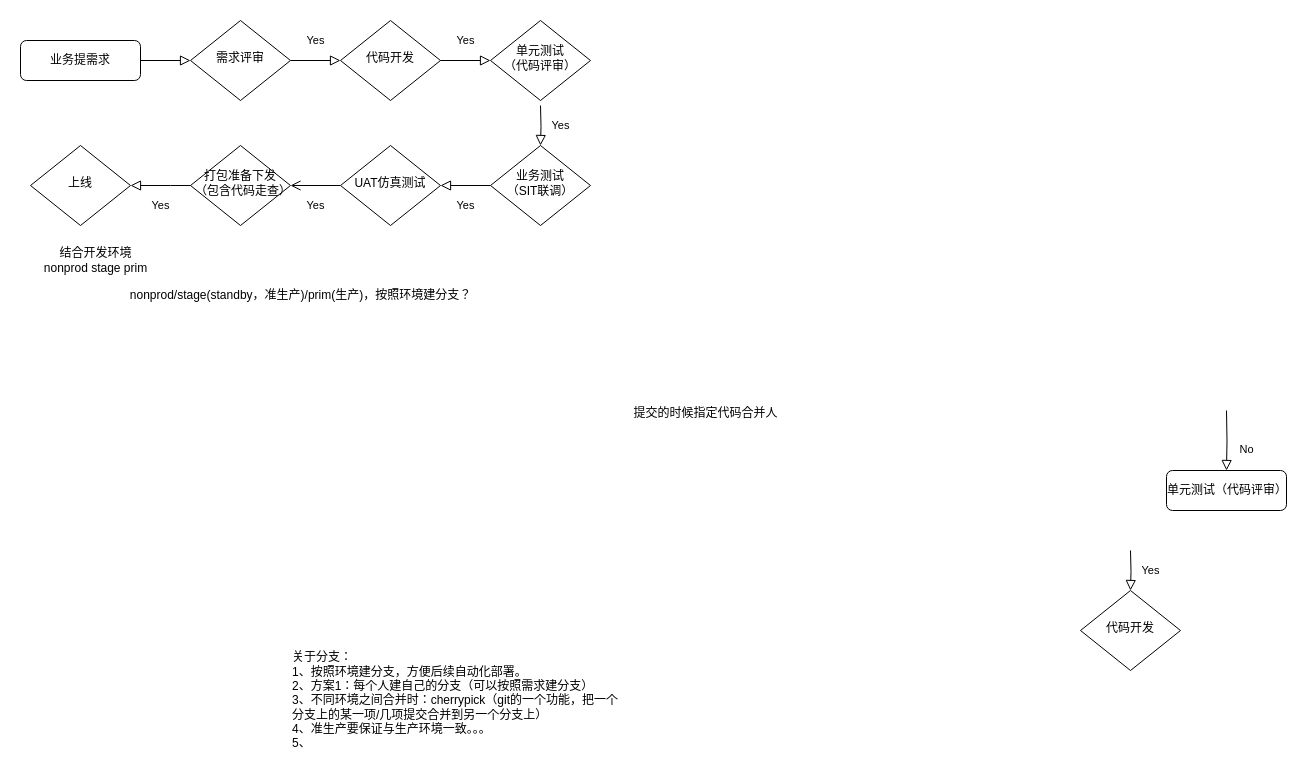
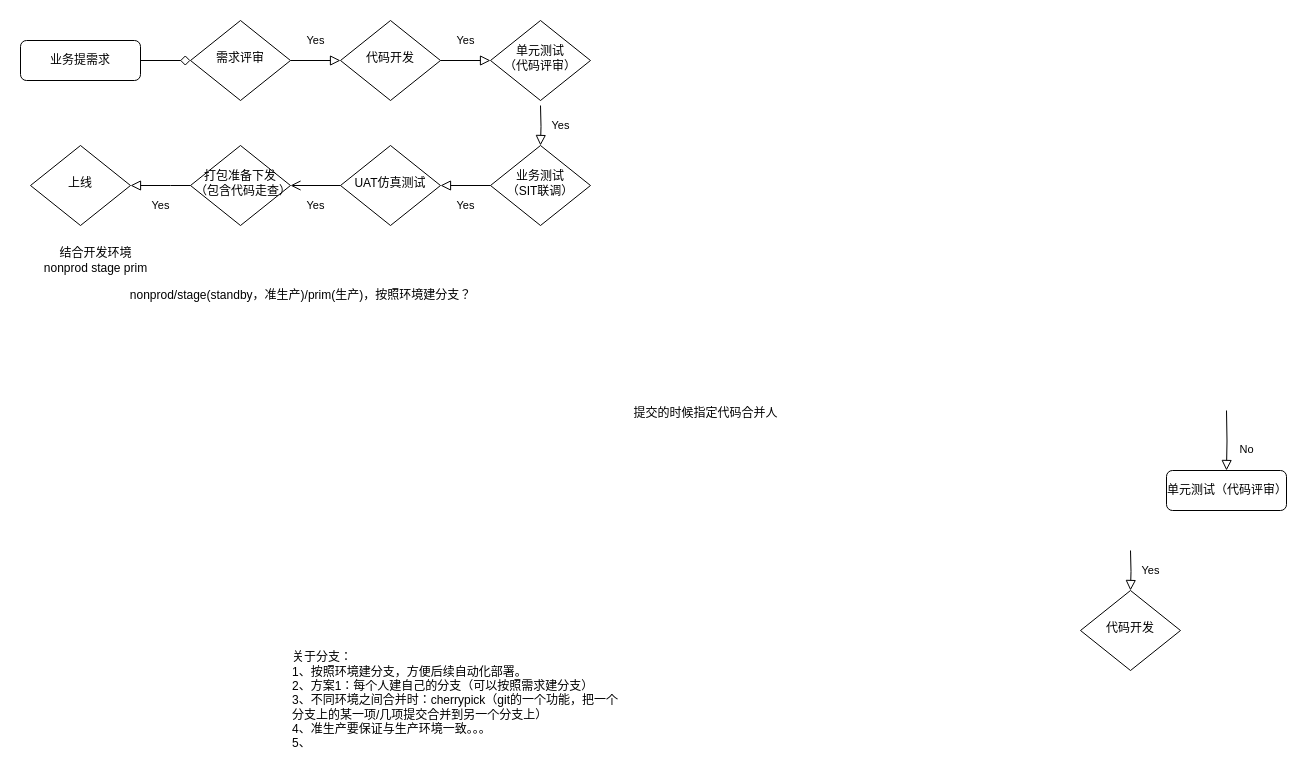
  <mxCell id="0" />
  <mxCell id="1" parent="0" />
- <mxCell id="2" value="" style="rounded=0;html=1;jettySize=auto;orthogonalLoop=1;fontSize=11;endArrow=block;endFill=0;endSize=8;strokeWidth=1;shadow=0;labelBackgroundColor=none;edgeStyle=orthogonalEdgeStyle;" parent="1" source="3" target="5" edge="1"><mxGeometry relative="1" as="geometry" /></mxCell>
+ <mxCell id="2" value="" style="rounded=0;html=1;jettySize=auto;orthogonalLoop=1;fontSize=11;endArrow=diamond;endFill=0;endSize=8;strokeWidth=1;shadow=0;labelBackgroundColor=none;edgeStyle=orthogonalEdgeStyle;" parent="1" source="3" target="5" edge="1"><mxGeometry relative="1" as="geometry" /></mxCell>
  <mxCell id="3" value="业务提需求" style="rounded=1;whiteSpace=wrap;html=1;fontSize=12;glass=0;strokeWidth=1;shadow=0;" parent="1" vertex="1"><mxGeometry x="20" y="40" width="120" height="40" as="geometry" /></mxCell>
  <mxCell id="4" value="Yes" style="rounded=0;html=1;jettySize=auto;orthogonalLoop=1;fontSize=11;endArrow=block;endFill=0;endSize=8;strokeWidth=1;shadow=0;labelBackgroundColor=none;edgeStyle=orthogonalEdgeStyle;" parent="1" source="5" target="7" edge="1"><mxGeometry y="20" relative="1" as="geometry"><mxPoint as="offset" /></mxGeometry></mxCell>
  <mxCell id="5" value="需求评审" style="rhombus;whiteSpace=wrap;html=1;shadow=0;fontFamily=Helvetica;fontSize=12;align=center;strokeWidth=1;spacing=6;spacingTop=-4;" parent="1" vertex="1"><mxGeometry x="190" y="20" width="100" height="80" as="geometry" /></mxCell>
  <mxCell id="6" value="No" style="rounded=0;html=1;jettySize=auto;orthogonalLoop=1;fontSize=11;endArrow=block;endFill=0;endSize=8;strokeWidth=1;shadow=0;labelBackgroundColor=none;edgeStyle=orthogonalEdgeStyle;" parent="1" target="8" edge="1"><mxGeometry x="0.333" y="20" relative="1" as="geometry"><mxPoint as="offset" /><mxPoint x="1226" y="410" as="sourcePoint" /></mxGeometry></mxCell>
  <mxCell id="7" value="代码开发" style="rhombus;whiteSpace=wrap;html=1;shadow=0;fontFamily=Helvetica;fontSize=12;align=center;strokeWidth=1;spacing=6;spacingTop=-4;" parent="1" vertex="1"><mxGeometry x="340" y="20" width="100" height="80" as="geometry" /></mxCell>
  <mxCell id="8" value="单元测试（代码评审）" style="rounded=1;whiteSpace=wrap;html=1;fontSize=12;glass=0;strokeWidth=1;shadow=0;" parent="1" vertex="1"><mxGeometry x="1166" y="470" width="120" height="40" as="geometry" /></mxCell>
  <mxCell id="9" value="Yes" style="rounded=0;html=1;jettySize=auto;orthogonalLoop=1;fontSize=11;endArrow=block;endFill=0;endSize=8;strokeWidth=1;shadow=0;labelBackgroundColor=none;edgeStyle=orthogonalEdgeStyle;exitX=1;exitY=0.5;exitDx=0;exitDy=0;" edge="1" parent="1" target="10" source="7"><mxGeometry y="20" relative="1" as="geometry"><mxPoint as="offset" /><mxPoint x="110" y="250" as="sourcePoint" /></mxGeometry></mxCell>
  <mxCell id="10" value="&amp;nbsp; &amp;nbsp; &amp;nbsp;单元测试&amp;nbsp; &amp;nbsp; &amp;nbsp; （代码评审）" style="rhombus;whiteSpace=wrap;html=1;shadow=0;fontFamily=Helvetica;fontSize=12;align=center;strokeWidth=1;spacing=6;spacingTop=-4;" vertex="1" parent="1"><mxGeometry x="490" y="20" width="100" height="80" as="geometry" /></mxCell>
  <mxCell id="11" value="Yes" style="rounded=0;html=1;jettySize=auto;orthogonalLoop=1;fontSize=11;endArrow=block;endFill=0;endSize=8;strokeWidth=1;shadow=0;labelBackgroundColor=none;edgeStyle=orthogonalEdgeStyle;" edge="1" parent="1" target="12"><mxGeometry y="20" relative="1" as="geometry"><mxPoint as="offset" /><mxPoint x="540" y="105" as="sourcePoint" /></mxGeometry></mxCell>
  <mxCell id="12" value="&amp;nbsp; &amp;nbsp;业务测试&amp;nbsp; &amp;nbsp; （SIT联调）" style="rhombus;whiteSpace=wrap;html=1;shadow=0;fontFamily=Helvetica;fontSize=12;align=center;strokeWidth=1;spacing=6;spacingTop=-4;" vertex="1" parent="1"><mxGeometry x="490" y="145" width="100" height="80" as="geometry" /></mxCell>
  <mxCell id="13" value="Yes" style="rounded=0;html=1;jettySize=auto;orthogonalLoop=1;fontSize=11;endArrow=block;endFill=0;endSize=8;strokeWidth=1;shadow=0;labelBackgroundColor=none;edgeStyle=orthogonalEdgeStyle;" edge="1" parent="1" target="14"><mxGeometry y="20" relative="1" as="geometry"><mxPoint as="offset" /><mxPoint x="1130" y="550" as="sourcePoint" /></mxGeometry></mxCell>
  <mxCell id="14" value="代码开发" style="rhombus;whiteSpace=wrap;html=1;shadow=0;fontFamily=Helvetica;fontSize=12;align=center;strokeWidth=1;spacing=6;spacingTop=-4;" vertex="1" parent="1"><mxGeometry x="1080" y="590" width="100" height="80" as="geometry" /></mxCell>
  <mxCell id="15" value="Yes" style="rounded=0;html=1;jettySize=auto;orthogonalLoop=1;fontSize=11;endArrow=block;endFill=0;endSize=8;strokeWidth=1;shadow=0;labelBackgroundColor=none;edgeStyle=orthogonalEdgeStyle;exitX=0;exitY=0.5;exitDx=0;exitDy=0;" edge="1" parent="1" target="16" source="12"><mxGeometry y="20" relative="1" as="geometry"><mxPoint as="offset" /><mxPoint x="540" y="225" as="sourcePoint" /></mxGeometry></mxCell>
  <mxCell id="16" value="UAT仿真测试" style="rhombus;whiteSpace=wrap;html=1;shadow=0;fontFamily=Helvetica;fontSize=12;align=center;strokeWidth=1;spacing=6;spacingTop=-4;" vertex="1" parent="1"><mxGeometry x="340" y="145" width="100" height="80" as="geometry" /></mxCell>
  <mxCell id="17" value="Yes" style="rounded=0;html=1;jettySize=auto;orthogonalLoop=1;fontSize=11;endArrow=open;endFill=0;endSize=8;strokeWidth=1;shadow=0;labelBackgroundColor=none;edgeStyle=orthogonalEdgeStyle;exitX=0;exitY=0.5;exitDx=0;exitDy=0;" edge="1" parent="1" target="18" source="16"><mxGeometry y="20" relative="1" as="geometry"><mxPoint as="offset" /><mxPoint x="540" y="345" as="sourcePoint" /></mxGeometry></mxCell>
  <mxCell id="18" value="打包准备下发（包含代码走查）" style="rhombus;whiteSpace=wrap;html=1;shadow=0;fontFamily=Helvetica;fontSize=12;align=center;strokeWidth=1;spacing=6;spacingTop=-4;" vertex="1" parent="1"><mxGeometry x="190" y="145" width="100" height="80" as="geometry" /></mxCell>
  <mxCell id="19" value="结合开发环境&lt;br&gt;nonprod stage prim" style="text;html=1;align=center;verticalAlign=middle;resizable=0;points=[];autosize=1;strokeColor=none;fillColor=none;" vertex="1" parent="1"><mxGeometry x="30" y="240" width="130" height="40" as="geometry" /></mxCell>
  <mxCell id="20" value="&lt;font color=&quot;#ff3333&quot;&gt;&lt;br&gt;&lt;/font&gt;" style="text;html=1;align=left;verticalAlign=middle;resizable=0;points=[];autosize=1;strokeColor=none;fillColor=none;" vertex="1" parent="1"><mxGeometry x="100" y="333" width="20" height="30" as="geometry" /></mxCell>
  <mxCell id="21" value="nonprod/stage(standby，准生产)/prim(生产)，按照环境建分支？" style="text;html=1;align=center;verticalAlign=middle;resizable=0;points=[];autosize=1;strokeColor=none;fillColor=none;" vertex="1" parent="1"><mxGeometry x="120" y="280" width="360" height="30" as="geometry" /></mxCell>
  <mxCell id="22" value="关于分支：&lt;br&gt;1、按照环境建分支，方便后续自动化部署。&lt;br&gt;2、方案1：每个人建自己的分支（可以按照需求建分支）&lt;br&gt;3、不同环境之间合并时：cherrypick（git的一个功能，把一个分支上的某一项/几项提交合并到另一个分支上）&lt;br&gt;4、准生产要保证与生产环境一致。。。&lt;br&gt;5、" style="text;html=1;strokeColor=none;fillColor=none;align=left;verticalAlign=middle;whiteSpace=wrap;rounded=0;" vertex="1" parent="1"><mxGeometry x="290" y="650" width="340" height="100" as="geometry" /></mxCell>
  <mxCell id="23" value="提交的时候指定代码合并人" style="text;html=1;align=center;verticalAlign=middle;resizable=0;points=[];autosize=1;strokeColor=none;fillColor=none;" vertex="1" parent="1"><mxGeometry x="620" y="398" width="170" height="30" as="geometry" /></mxCell>
  <mxCell id="24" value="上线" style="rhombus;whiteSpace=wrap;html=1;shadow=0;fontFamily=Helvetica;fontSize=12;align=center;strokeWidth=1;spacing=6;spacingTop=-4;" vertex="1" parent="1"><mxGeometry x="30" y="145" width="100" height="80" as="geometry" /></mxCell>
  <mxCell id="25" value="Yes" style="rounded=0;html=1;jettySize=auto;orthogonalLoop=1;fontSize=11;endArrow=block;endFill=0;endSize=8;strokeWidth=1;shadow=0;labelBackgroundColor=none;edgeStyle=orthogonalEdgeStyle;exitX=0;exitY=0.5;exitDx=0;exitDy=0;entryX=1;entryY=0.5;entryDx=0;entryDy=0;" edge="1" parent="1" source="18" target="24"><mxGeometry y="20" relative="1" as="geometry"><mxPoint as="offset" /><mxPoint x="360" y="120" as="sourcePoint" /><mxPoint x="290" y="120" as="targetPoint" /><Array as="points"><mxPoint x="170" y="185" /><mxPoint x="170" y="185" /></Array></mxGeometry></mxCell>
